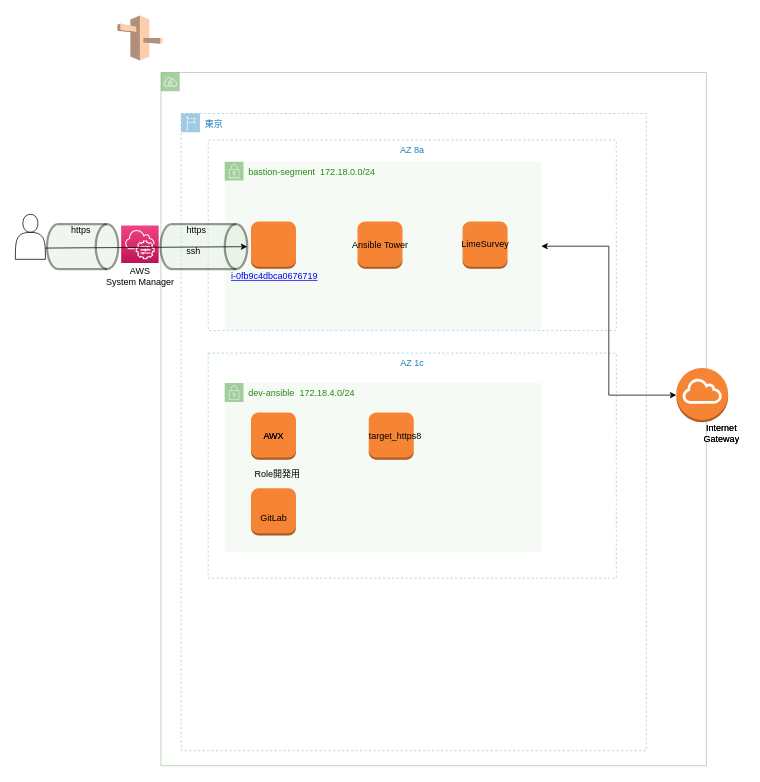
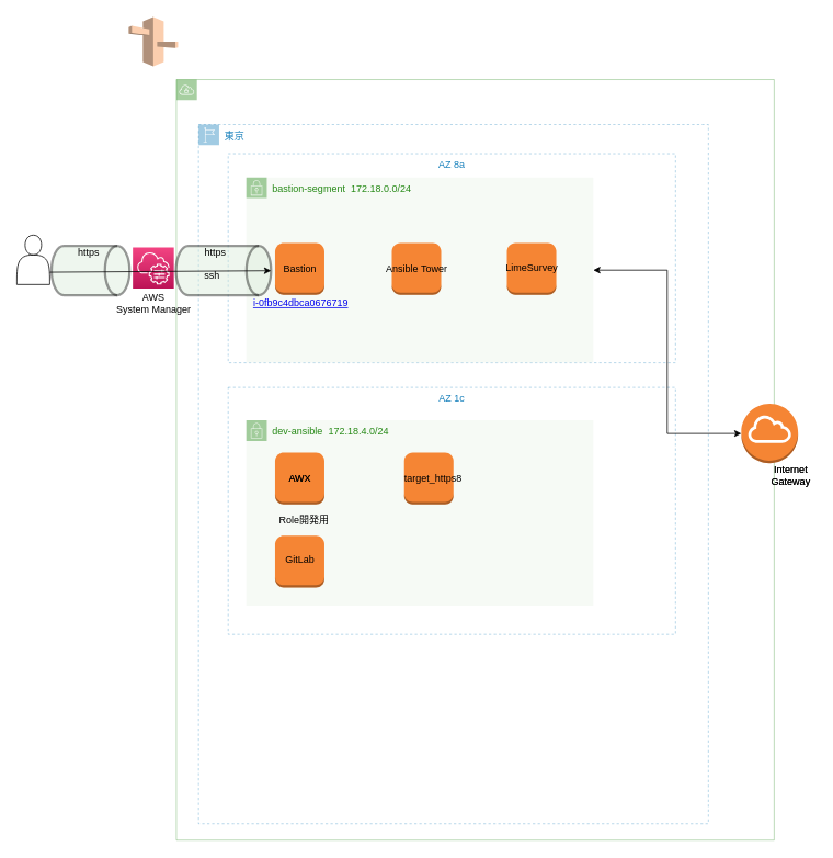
  <mxCell id="0" />
  <mxCell id="1" parent="0" />
  <mxCell id="2" value="東京" style="points=[[0,0],[0.25,0],[0.5,0],[0.75,0],[1,0],[1,0.25],[1,0.5],[1,0.75],[1,1],[0.75,1],[0.5,1],[0.25,1],[0,1],[0,0.75],[0,0.5],[0,0.25]];outlineConnect=0;gradientColor=none;html=1;whiteSpace=wrap;fontSize=12;fontStyle=0;shape=mxgraph.aws4.group;grIcon=mxgraph.aws4.group_region;strokeColor=#147EBA;fillColor=none;verticalAlign=top;align=left;spacingLeft=30;fontColor=#147EBA;dashed=1;opacity=40;" vertex="1" parent="1"><mxGeometry x="241" y="150.63" width="620" height="849.37" as="geometry" /></mxCell>
  <mxCell id="3" value="" style="points=[[0,0],[0.25,0],[0.5,0],[0.75,0],[1,0],[1,0.25],[1,0.5],[1,0.75],[1,1],[0.75,1],[0.5,1],[0.25,1],[0,1],[0,0.75],[0,0.5],[0,0.25]];outlineConnect=0;gradientColor=none;html=1;whiteSpace=wrap;fontSize=12;fontStyle=0;shape=mxgraph.aws4.group;grIcon=mxgraph.aws4.group_vpc;strokeColor=#248814;fillColor=none;verticalAlign=top;align=left;spacingLeft=30;fontColor=#AAB7B8;dashed=0;opacity=40;" vertex="1" parent="1"><mxGeometry x="214" y="96" width="727" height="924" as="geometry" /></mxCell>
  <mxCell id="4" value="AZ 1c" style="fillColor=none;strokeColor=#147EBA;dashed=1;verticalAlign=top;fontStyle=0;fontColor=#147EBA;opacity=40;" vertex="1" parent="1"><mxGeometry x="277" y="470" width="544" height="300" as="geometry" /></mxCell>
  <mxCell id="5" value="dev-ansible&amp;nbsp; 172.18.4.0/24" style="points=[[0,0],[0.25,0],[0.5,0],[0.75,0],[1,0],[1,0.25],[1,0.5],[1,0.75],[1,1],[0.75,1],[0.5,1],[0.25,1],[0,1],[0,0.75],[0,0.5],[0,0.25]];outlineConnect=0;gradientColor=none;html=1;whiteSpace=wrap;fontSize=12;fontStyle=0;shape=mxgraph.aws4.group;grIcon=mxgraph.aws4.group_security_group;grStroke=0;strokeColor=#248814;fillColor=#E9F3E6;verticalAlign=top;align=left;spacingLeft=30;fontColor=#248814;dashed=0;opacity=40;" vertex="1" parent="1"><mxGeometry x="299" y="510" width="422" height="225" as="geometry" /></mxCell>
  <mxCell id="6" value="AZ 8a" style="fillColor=none;strokeColor=#147EBA;dashed=1;verticalAlign=top;fontStyle=0;fontColor=#147EBA;opacity=40;" vertex="1" parent="1"><mxGeometry x="277" y="186" width="544" height="254" as="geometry" /></mxCell>
  <mxCell id="7" value="bastion-segment&amp;nbsp; 172.18.0.0/24" style="points=[[0,0],[0.25,0],[0.5,0],[0.75,0],[1,0],[1,0.25],[1,0.5],[1,0.75],[1,1],[0.75,1],[0.5,1],[0.25,1],[0,1],[0,0.75],[0,0.5],[0,0.25]];outlineConnect=0;gradientColor=none;html=1;whiteSpace=wrap;fontSize=12;fontStyle=0;shape=mxgraph.aws4.group;grIcon=mxgraph.aws4.group_security_group;grStroke=0;strokeColor=#248814;fillColor=#E9F3E6;verticalAlign=top;align=left;spacingLeft=30;fontColor=#248814;dashed=0;opacity=40;" vertex="1" parent="1"><mxGeometry x="299" y="215" width="422" height="225" as="geometry" /></mxCell>
  <mxCell id="8" value="" style="shape=cylinder3;whiteSpace=wrap;html=1;boundedLbl=1;backgroundOutline=1;size=15;rotation=90;opacity=40;strokeWidth=3;fillColor=#D5E8D4;" vertex="1" parent="1"><mxGeometry x="241.32" y="270.32" width="60" height="115.63" as="geometry" /></mxCell>
  <mxCell id="9" value="" style="outlineConnect=0;dashed=0;verticalLabelPosition=bottom;verticalAlign=top;align=center;html=1;shape=mxgraph.aws3.instance;fillColor=#F58534;gradientColor=none;" vertex="1" parent="1"><mxGeometry x="334" y="294.5" width="60" height="63" as="geometry" /></mxCell>
+ <mxCell id="10" value="&lt;div&gt;Bastion&lt;/div&gt;" style="text;html=1;align=center;verticalAlign=middle;resizable=0;points=[];autosize=1;" vertex="1" parent="1"><mxGeometry x="334" y="316" width="60" height="20" as="geometry" /></mxCell>
  <mxCell id="11" value="" style="edgeStyle=orthogonalEdgeStyle;rounded=0;orthogonalLoop=1;jettySize=auto;html=1;entryX=1;entryY=0.5;entryDx=0;entryDy=0;startArrow=classic;startFill=1;" edge="1" parent="1" source="12" target="7"><mxGeometry relative="1" as="geometry"><mxPoint x="791" y="326" as="targetPoint" /></mxGeometry></mxCell>
  <mxCell id="12" value="" style="outlineConnect=0;dashed=0;verticalLabelPosition=bottom;verticalAlign=top;align=center;html=1;shape=mxgraph.aws3.internet_gateway;fillColor=#F58534;gradientColor=none;" vertex="1" parent="1"><mxGeometry x="901" y="490" width="69" height="72" as="geometry" /></mxCell>
  <mxCell id="13" value="&lt;div&gt;Internet&lt;/div&gt;&lt;div&gt;Gateway&lt;br&gt;&lt;/div&gt;" style="text;html=1;align=center;verticalAlign=middle;resizable=0;points=[];autosize=1;" vertex="1" parent="1"><mxGeometry x="931" y="562" width="60" height="30" as="geometry" /></mxCell>
  <mxCell id="14" value="" style="outlineConnect=0;dashed=0;verticalLabelPosition=bottom;verticalAlign=top;align=center;html=1;shape=mxgraph.aws3.instance;fillColor=#F58534;gradientColor=none;" vertex="1" parent="1"><mxGeometry x="476" y="294.5" width="60" height="63" as="geometry" /></mxCell>
  <mxCell id="15" value="Ansible Tower" style="text;html=1;align=center;verticalAlign=middle;resizable=0;points=[];autosize=1;" vertex="1" parent="1"><mxGeometry x="461" y="316" width="90" height="20" as="geometry" /></mxCell>
  <mxCell id="16" value="" style="outlineConnect=0;dashed=0;verticalLabelPosition=bottom;verticalAlign=top;align=center;html=1;shape=mxgraph.aws3.instance;fillColor=#F58534;gradientColor=none;" vertex="1" parent="1"><mxGeometry x="616" y="294.5" width="60" height="63" as="geometry" /></mxCell>
  <mxCell id="17" value="" style="shape=actor;whiteSpace=wrap;html=1;" vertex="1" parent="1"><mxGeometry x="20" y="285" width="40" height="60" as="geometry" /></mxCell>
  <mxCell id="18" value="LimeSurvey" style="text;html=1;align=center;verticalAlign=middle;resizable=0;points=[];autosize=1;" vertex="1" parent="1"><mxGeometry x="606" y="314.5" width="80" height="20" as="geometry" /></mxCell>
  <mxCell id="19" value="" style="outlineConnect=0;dashed=0;verticalLabelPosition=bottom;verticalAlign=top;align=center;html=1;shape=mxgraph.aws3.instance;fillColor=#F58534;gradientColor=none;" vertex="1" parent="1"><mxGeometry x="334" y="549" width="60" height="63" as="geometry" /></mxCell>
  <mxCell id="20" value="AWX" style="text;html=1;align=center;verticalAlign=middle;resizable=0;points=[];autosize=1;" vertex="1" parent="1"><mxGeometry x="344" y="570.5" width="40" height="20" as="geometry" /></mxCell>
  <mxCell id="21" value="Role開発用" style="text;html=1;align=center;verticalAlign=middle;resizable=0;points=[];autosize=1;" vertex="1" parent="1"><mxGeometry x="329" y="622" width="80" height="20" as="geometry" /></mxCell>
  <mxCell id="22" value="" style="outlineConnect=0;dashed=0;verticalLabelPosition=bottom;verticalAlign=top;align=center;html=1;shape=mxgraph.aws3.instance;fillColor=#F58534;gradientColor=none;" vertex="1" parent="1"><mxGeometry x="334" y="650" width="60" height="63" as="geometry" /></mxCell>
  <mxCell id="23" value="AWX" style="text;html=1;align=center;verticalAlign=middle;resizable=0;points=[];autosize=1;" vertex="1" parent="1"><mxGeometry x="344" y="570.5" width="40" height="20" as="geometry" /></mxCell>
- <mxCell id="24" value="GitLab" style="text;html=1;align=center;verticalAlign=middle;resizable=0;points=[];autosize=1;" vertex="1" parent="1"><mxGeometry x="339" y="680" width="50" height="20" as="geometry" /></mxCell>
+ <mxCell id="24" value="GitLab" style="text;html=1;align=center;verticalAlign=middle;resizable=0;points=[];autosize=1;" vertex="1" parent="1"><mxGeometry x="339" y="670" width="50" height="20" as="geometry" /></mxCell>
  <mxCell id="25" value="" style="outlineConnect=0;dashed=0;verticalLabelPosition=bottom;verticalAlign=top;align=center;html=1;shape=mxgraph.aws3.instance;fillColor=#F58534;gradientColor=none;" vertex="1" parent="1"><mxGeometry x="491" y="549" width="60" height="63" as="geometry" /></mxCell>
  <mxCell id="26" value="target_https8" style="text;html=1;align=center;verticalAlign=middle;resizable=0;points=[];autosize=1;" vertex="1" parent="1"><mxGeometry x="476" y="570.5" width="100" height="20" as="geometry" /></mxCell>
  <mxCell id="27" value="&lt;span&gt;&lt;span&gt;&lt;a href=&quot;https://ap-northeast-1.console.aws.amazon.com/ec2/v2/home?region=ap-northeast-1#InstanceDetails:instanceId=i-0fb9c4dbca0676719&quot; target=&quot;_top&quot;&gt;i-0fb9c4dbca0676719&lt;/a&gt;&lt;/span&gt;&lt;/span&gt;" style="text;html=1;align=center;verticalAlign=middle;resizable=0;points=[];autosize=1;" vertex="1" parent="1"><mxGeometry x="295" y="357.5" width="140" height="20" as="geometry" /></mxCell>
  <mxCell id="28" value="" style="points=[[0,0,0],[0.25,0,0],[0.5,0,0],[0.75,0,0],[1,0,0],[0,1,0],[0.25,1,0],[0.5,1,0],[0.75,1,0],[1,1,0],[0,0.25,0],[0,0.5,0],[0,0.75,0],[1,0.25,0],[1,0.5,0],[1,0.75,0]];points=[[0,0,0],[0.25,0,0],[0.5,0,0],[0.75,0,0],[1,0,0],[0,1,0],[0.25,1,0],[0.5,1,0],[0.75,1,0],[1,1,0],[0,0.25,0],[0,0.5,0],[0,0.75,0],[1,0.25,0],[1,0.5,0],[1,0.75,0]];outlineConnect=0;fontColor=#232F3E;gradientColor=#F34482;gradientDirection=north;fillColor=#BC1356;strokeColor=#ffffff;dashed=0;verticalLabelPosition=bottom;verticalAlign=top;align=center;html=1;fontSize=12;fontStyle=0;aspect=fixed;shape=mxgraph.aws4.resourceIcon;resIcon=mxgraph.aws4.systems_manager;" vertex="1" parent="1"><mxGeometry x="161" y="300" width="50" height="50" as="geometry" /></mxCell>
  <mxCell id="29" value="" style="shape=cylinder3;whiteSpace=wrap;html=1;boundedLbl=1;backgroundOutline=1;size=15;rotation=90;opacity=40;strokeWidth=3;fillColor=#D5E8D4;" vertex="1" parent="1"><mxGeometry x="79.63" y="280.63" width="60" height="95" as="geometry" /></mxCell>
  <mxCell id="30" value="" style="endArrow=classic;html=1;entryX=0.5;entryY=0;entryDx=0;entryDy=0;entryPerimeter=0;exitX=1;exitY=0.75;exitDx=0;exitDy=0;" edge="1" parent="1" source="17" target="8"><mxGeometry width="50" height="50" relative="1" as="geometry"><mxPoint x="60" y="330" as="sourcePoint" /><mxPoint x="329.02" y="330" as="targetPoint" /></mxGeometry></mxCell>
  <mxCell id="31" value="https" style="text;html=1;align=center;verticalAlign=middle;resizable=0;points=[];autosize=1;" vertex="1" parent="1"><mxGeometry x="86.63" y="296" width="40" height="20" as="geometry" /></mxCell>
  <mxCell id="32" value="https" style="text;html=1;align=center;verticalAlign=middle;resizable=0;points=[];autosize=1;" vertex="1" parent="1"><mxGeometry x="241" y="296" width="40" height="20" as="geometry" /></mxCell>
  <mxCell id="33" value="ssh" style="text;html=1;align=center;verticalAlign=middle;resizable=0;points=[];autosize=1;" vertex="1" parent="1"><mxGeometry x="237" y="325" width="40" height="20" as="geometry" /></mxCell>
  <mxCell id="34" value="&lt;div&gt;Internet&lt;/div&gt;&lt;div&gt;Gateway&lt;br&gt;&lt;/div&gt;" style="text;html=1;align=center;verticalAlign=middle;resizable=0;points=[];autosize=1;" vertex="1" parent="1"><mxGeometry x="931" y="562" width="60" height="30" as="geometry" /></mxCell>
  <mxCell id="35" value="&lt;div&gt;AWS &lt;br&gt;&lt;/div&gt;&lt;div&gt;System Manager&lt;/div&gt;" style="text;html=1;align=center;verticalAlign=middle;resizable=0;points=[];autosize=1;" vertex="1" parent="1"><mxGeometry x="131.32" y="352.5" width="110" height="30" as="geometry" /></mxCell>
  <mxCell id="36" value="" style="outlineConnect=0;dashed=0;verticalLabelPosition=bottom;verticalAlign=top;align=center;html=1;shape=mxgraph.aws3.route_53;fillColor=#F58536;gradientColor=none;strokeWidth=3;opacity=40;" vertex="1" parent="1"><mxGeometry x="156" y="20" width="60" height="60" as="geometry" /></mxCell>
